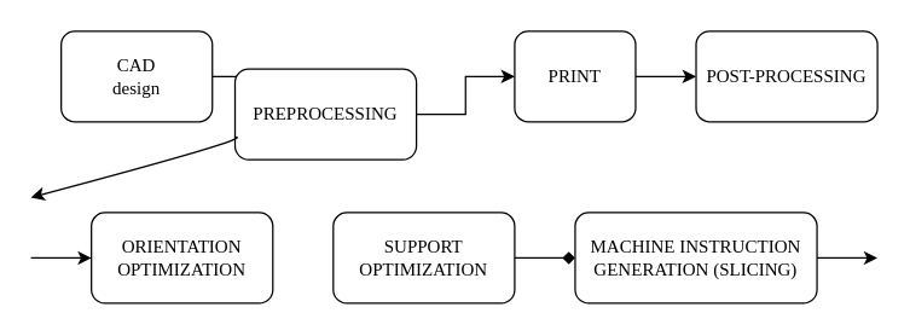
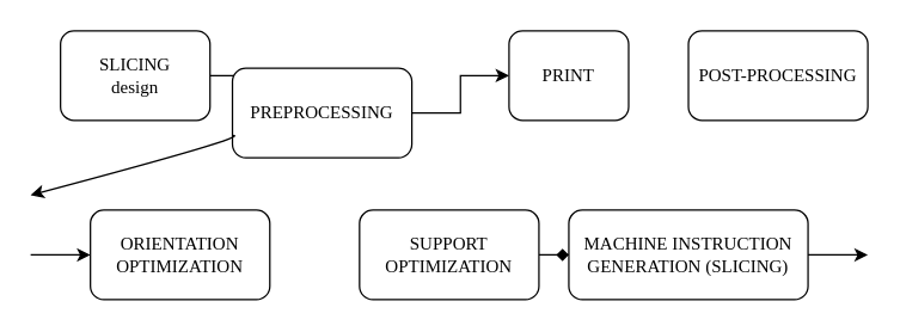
  <mxCell id="0" />
  <mxCell id="1" parent="0" />
  <mxCell id="2" value="" style="edgeStyle=orthogonalEdgeStyle;rounded=0;orthogonalLoop=1;jettySize=auto;html=1;" edge="1" parent="1" source="3" target="5"><mxGeometry relative="1" as="geometry" /></mxCell>
- <mxCell id="3" value="CAD&lt;br&gt;design" style="rounded=1;whiteSpace=wrap;html=1;fontFamily=Times New Roman;" parent="1" vertex="1"><mxGeometry x="40" y="20" width="100" height="60" as="geometry" /></mxCell>
+ <mxCell id="3" value="SLICING&lt;br&gt;design" style="rounded=1;whiteSpace=wrap;html=1;fontFamily=Times New Roman;" parent="1" vertex="1"><mxGeometry x="40" y="20" width="100" height="60" as="geometry" /></mxCell>
  <mxCell id="4" value="" style="edgeStyle=orthogonalEdgeStyle;rounded=0;orthogonalLoop=1;jettySize=auto;html=1;" edge="1" parent="1" source="5" target="7"><mxGeometry relative="1" as="geometry" /></mxCell>
  <mxCell id="5" value="PREPROCESSING" style="whiteSpace=wrap;html=1;fontFamily=Times New Roman;rounded=1;" vertex="1" parent="1"><mxGeometry x="155" y="45" width="120" height="60" as="geometry" /></mxCell>
- <mxCell id="6" value="" style="edgeStyle=orthogonalEdgeStyle;rounded=0;orthogonalLoop=1;jettySize=auto;html=1;" edge="1" parent="1" source="7" target="8"><mxGeometry relative="1" as="geometry" /></mxCell>
  <mxCell id="7" value="PRINT" style="whiteSpace=wrap;html=1;fontFamily=Times New Roman;rounded=1;" vertex="1" parent="1"><mxGeometry x="340" y="20" width="80" height="60" as="geometry" /></mxCell>
  <mxCell id="8" value="POST-PROCESSING" style="whiteSpace=wrap;html=1;fontFamily=Times New Roman;rounded=1;" vertex="1" parent="1"><mxGeometry x="460" y="20" width="120" height="60" as="geometry" /></mxCell>
  <mxCell id="9" value="&lt;font face=&quot;Times New Roman&quot;&gt;ORIENTATION OPTIMIZATION&lt;/font&gt;" style="rounded=1;whiteSpace=wrap;html=1;" vertex="1" parent="1"><mxGeometry x="60" y="140" width="120" height="60" as="geometry" /></mxCell>
  <mxCell id="10" value="" style="edgeStyle=orthogonalEdgeStyle;rounded=0;orthogonalLoop=1;jettySize=auto;html=1;endArrow=diamond;" edge="1" parent="1" source="11" target="12"><mxGeometry relative="1" as="geometry" /></mxCell>
- <mxCell id="11" value="&lt;font face=&quot;Times New Roman&quot;&gt;SUPPORT OPTIMIZATION&lt;/font&gt;" style="whiteSpace=wrap;html=1;rounded=1;" vertex="1" parent="1"><mxGeometry x="220" y="140" width="120" height="60" as="geometry" /></mxCell>
+ <mxCell id="11" value="&lt;font face=&quot;Times New Roman&quot;&gt;SUPPORT OPTIMIZATION&lt;/font&gt;" style="whiteSpace=wrap;html=1;rounded=1;" vertex="1" parent="1"><mxGeometry x="240" y="140" width="120" height="60" as="geometry" /></mxCell>
  <mxCell id="12" value="&lt;font face=&quot;Times New Roman&quot;&gt;MACHINE INSTRUCTION GENERATION (SLICING)&lt;/font&gt;" style="whiteSpace=wrap;html=1;rounded=1;" vertex="1" parent="1"><mxGeometry x="380" y="140" width="160" height="60" as="geometry" /></mxCell>
  <mxCell id="13" value="" style="endArrow=classic;html=1;rounded=0;entryX=0;entryY=0.5;entryDx=0;entryDy=0;" edge="1" parent="1" target="9"><mxGeometry width="50" height="50" relative="1" as="geometry"><mxPoint x="20" y="170" as="sourcePoint" /><mxPoint x="50" y="170" as="targetPoint" /></mxGeometry></mxCell>
  <mxCell id="14" value="" style="endArrow=classic;html=1;rounded=0;exitX=1;exitY=0.5;exitDx=0;exitDy=0;" edge="1" parent="1" source="12"><mxGeometry width="50" height="50" relative="1" as="geometry"><mxPoint x="550" y="169.58" as="sourcePoint" /><mxPoint x="580" y="170" as="targetPoint" /></mxGeometry></mxCell>
  <mxCell id="15" value="" style="curved=1;endArrow=classic;html=1;rounded=0;exitX=0;exitY=0.75;exitDx=0;exitDy=0;" edge="1" parent="1" source="5"><mxGeometry width="50" height="50" relative="1" as="geometry"><mxPoint x="170" y="70" as="sourcePoint" /><mxPoint x="20" y="130" as="targetPoint" /><Array as="points"><mxPoint x="170" y="90" /></Array></mxGeometry></mxCell>
